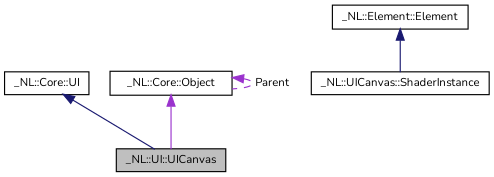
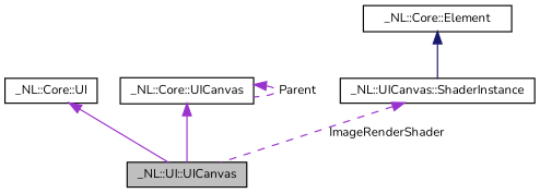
  digraph {
    fontname=Nunito
    node [color=black fillcolor=white fontname=Nunito fontsize=10 shape=record style=filled]
    edge [color=darkorchid3 dir=back fontname=Nunito fontsize=10 labelfontname=Helvetica labelfontsize=10 style=solid]
    n1 [fillcolor=grey75 fontcolor=black height=0.2 label="_NL::UI::UICanvas" width=0.4]
    n2 [height=0.2 label="_NL::Core::UI" width=0.4]
-   n3 [height=0.2 label="_NL::Core::Object" width=0.4]
+   n3 [height=0.2 label="_NL::Core::UICanvas" width=0.4]
    n4 [height=0.2 label="_NL::UICanvas::ShaderInstance" width=0.4]
-   n5 [height=0.2 label="_NL::Element::Element" width=0.4]
-   n2 -> n1 [color=midnightblue]
+   n5 [height=0.2 label="_NL::Core::Element" width=0.4]
+   n2 -> n1
    n3 -> n1
    n3 -> n3 [label=" Parent" style=dashed]
+   n4 -> n1 [label=" ImageRenderShader" style=dashed]
    n5 -> n4 [color=midnightblue]
  }
